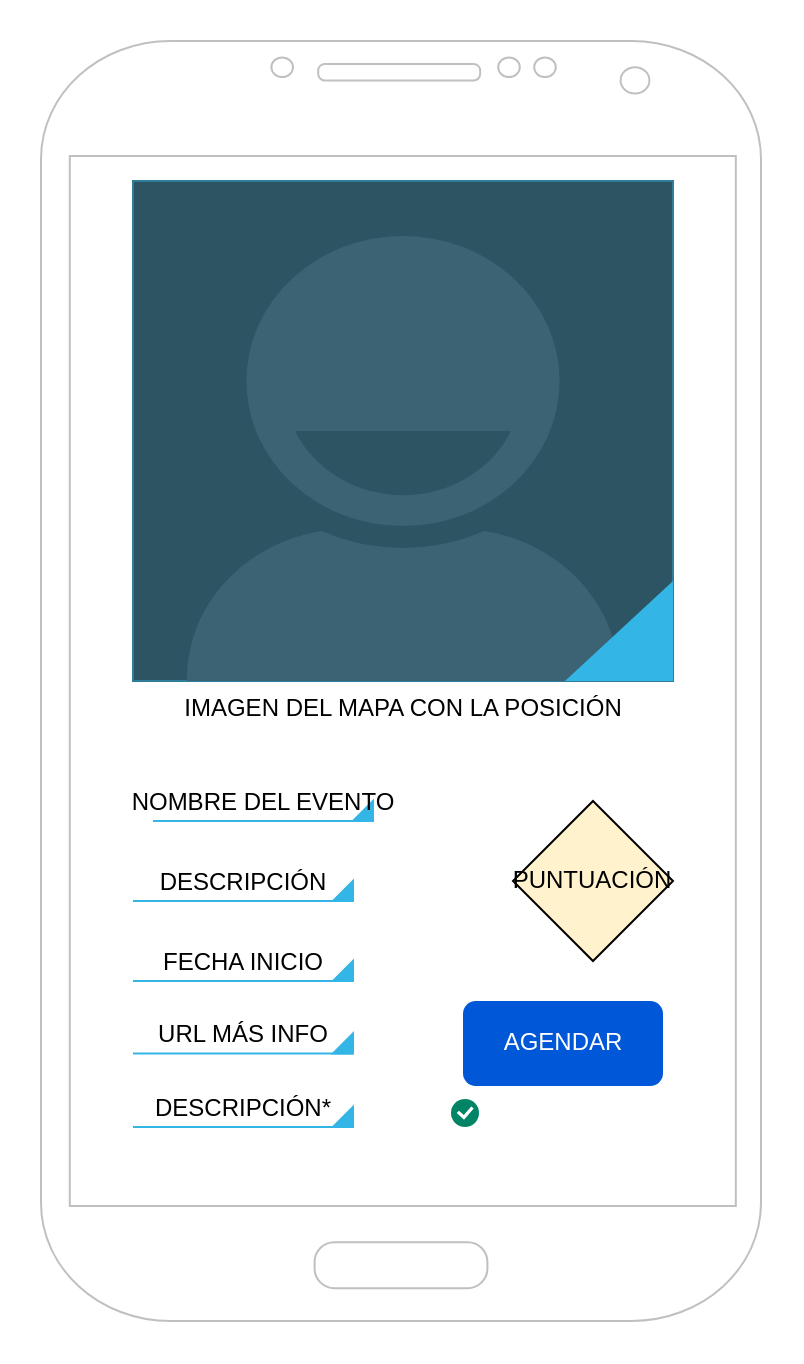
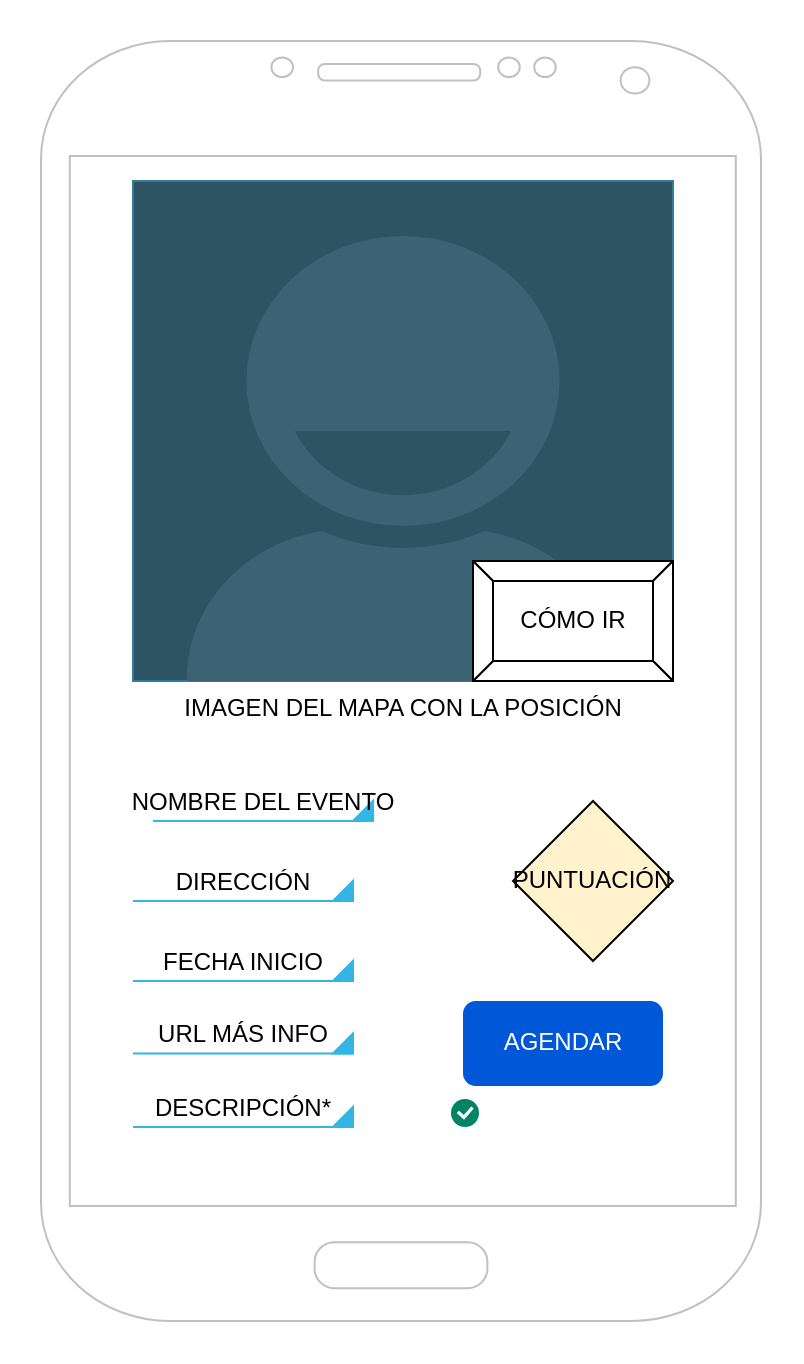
  <mxCell id="0" />
  <mxCell id="1" parent="0" />
  <mxCell id="2" value="" style="verticalLabelPosition=bottom;verticalAlign=top;html=1;shadow=0;dashed=0;strokeWidth=1;shape=mxgraph.android.phone2;strokeColor=#c0c0c0;" vertex="1" parent="1"><mxGeometry x="20" y="20" width="360" height="640" as="geometry" /></mxCell>
  <mxCell id="3" value="IMAGEN DEL MAPA CON LA POSICIÓN" style="verticalLabelPosition=bottom;verticalAlign=top;html=1;shadow=0;dashed=0;strokeWidth=1;shape=mxgraph.android.contact_badge_focused;" vertex="1" parent="1"><mxGeometry x="66" y="90" width="270" height="250" as="geometry" /></mxCell>
  <mxCell id="4" value="NOMBRE DEL EVENTO" style="strokeWidth=1;html=1;shadow=0;dashed=0;shape=mxgraph.android.spinner2;align=center;fillColor=#33b5e5;strokeColor=#33b5e5;verticalAlign=bottom" vertex="1" parent="1"><mxGeometry x="76" y="400" width="110" height="10" as="geometry" /></mxCell>
- <mxCell id="6" value="DESCRIPCIÓN" style="strokeWidth=1;html=1;shadow=0;dashed=0;shape=mxgraph.android.spinner2;align=center;fillColor=#33b5e5;strokeColor=#33b5e5;verticalAlign=bottom" vertex="1" parent="1"><mxGeometry x="66" y="440" width="110" height="10" as="geometry" /></mxCell>
+ <mxCell id="5" value="CÓMO IR" style="labelPosition=center;verticalLabelPosition=middle;align=center;html=1;shape=mxgraph.basic.button;dx=10;" vertex="1" parent="1"><mxGeometry x="236" y="280" width="100" height="60" as="geometry" /></mxCell>
+ <mxCell id="6" value="DIRECCIÓN" style="strokeWidth=1;html=1;shadow=0;dashed=0;shape=mxgraph.android.spinner2;align=center;fillColor=#33b5e5;strokeColor=#33b5e5;verticalAlign=bottom" vertex="1" parent="1"><mxGeometry x="66" y="440" width="110" height="10" as="geometry" /></mxCell>
  <mxCell id="7" value="FECHA INICIO" style="strokeWidth=1;html=1;shadow=0;dashed=0;shape=mxgraph.android.spinner2;align=center;fillColor=#33b5e5;strokeColor=#33b5e5;verticalAlign=bottom" vertex="1" parent="1"><mxGeometry x="66" y="480" width="110" height="10" as="geometry" /></mxCell>
  <mxCell id="8" value="URL MÁS INFO" style="strokeWidth=1;html=1;shadow=0;dashed=0;shape=mxgraph.android.spinner2;align=center;fillColor=#33b5e5;strokeColor=#33b5e5;verticalAlign=bottom" vertex="1" parent="1"><mxGeometry x="66" y="516.25" width="110" height="10" as="geometry" /></mxCell>
  <mxCell id="9" value="AGENDAR" style="rounded=1;fillColor=#0057D8;align=center;strokeColor=none;html=1;fontColor=#ffffff;fontSize=12" vertex="1" parent="1"><mxGeometry x="231" y="500" width="100" height="42.5" as="geometry" /></mxCell>
  <mxCell id="10" value="" style="html=1;shadow=0;dashed=0;shape=mxgraph.atlassian.checkbox;fillColor=#008465;strokeColor=none;html=1" vertex="1" parent="1"><mxGeometry x="225" y="549" width="14" height="14" as="geometry" /></mxCell>
  <mxCell id="11" value="PUNTUACIÓN" style="rhombus;whiteSpace=wrap;html=1;fillColor=#fff2cc;" vertex="1" parent="1"><mxGeometry x="256" y="400" width="80" height="80" as="geometry" /></mxCell>
  <mxCell id="12" value="DESCRIPCIÓN*" style="strokeWidth=1;html=1;shadow=0;dashed=0;shape=mxgraph.android.spinner2;align=center;fillColor=#33b5e5;strokeColor=#33b5e5;verticalAlign=bottom" vertex="1" parent="1"><mxGeometry x="66" y="553" width="110" height="10" as="geometry" /></mxCell>
